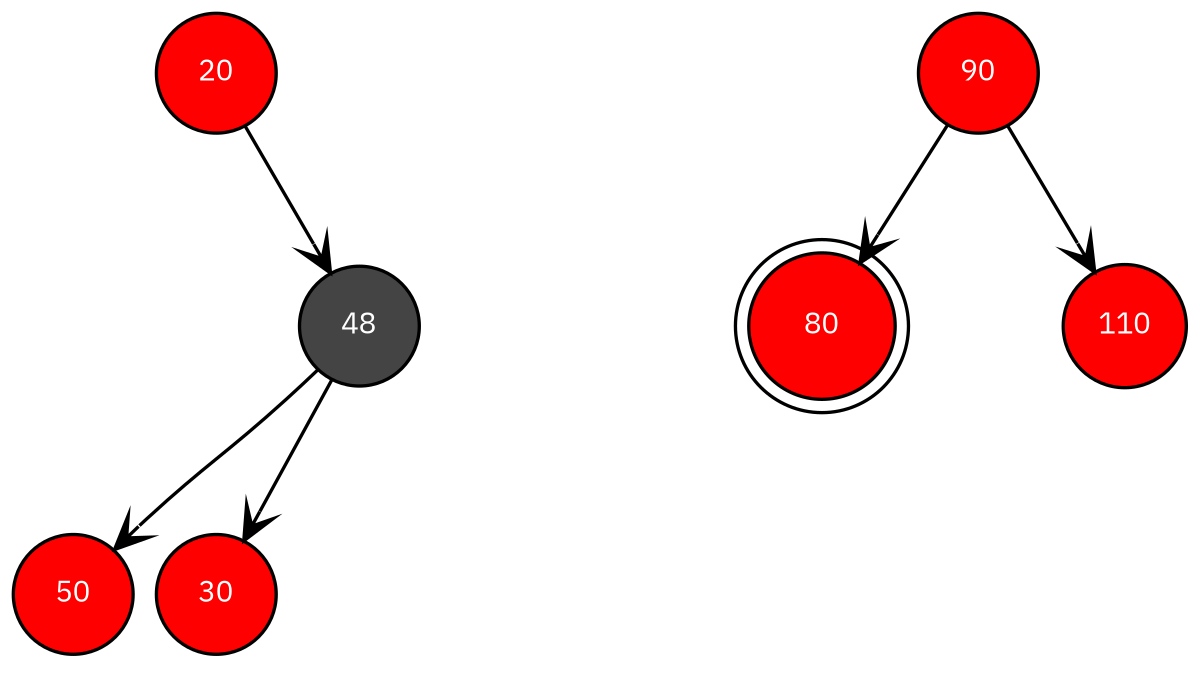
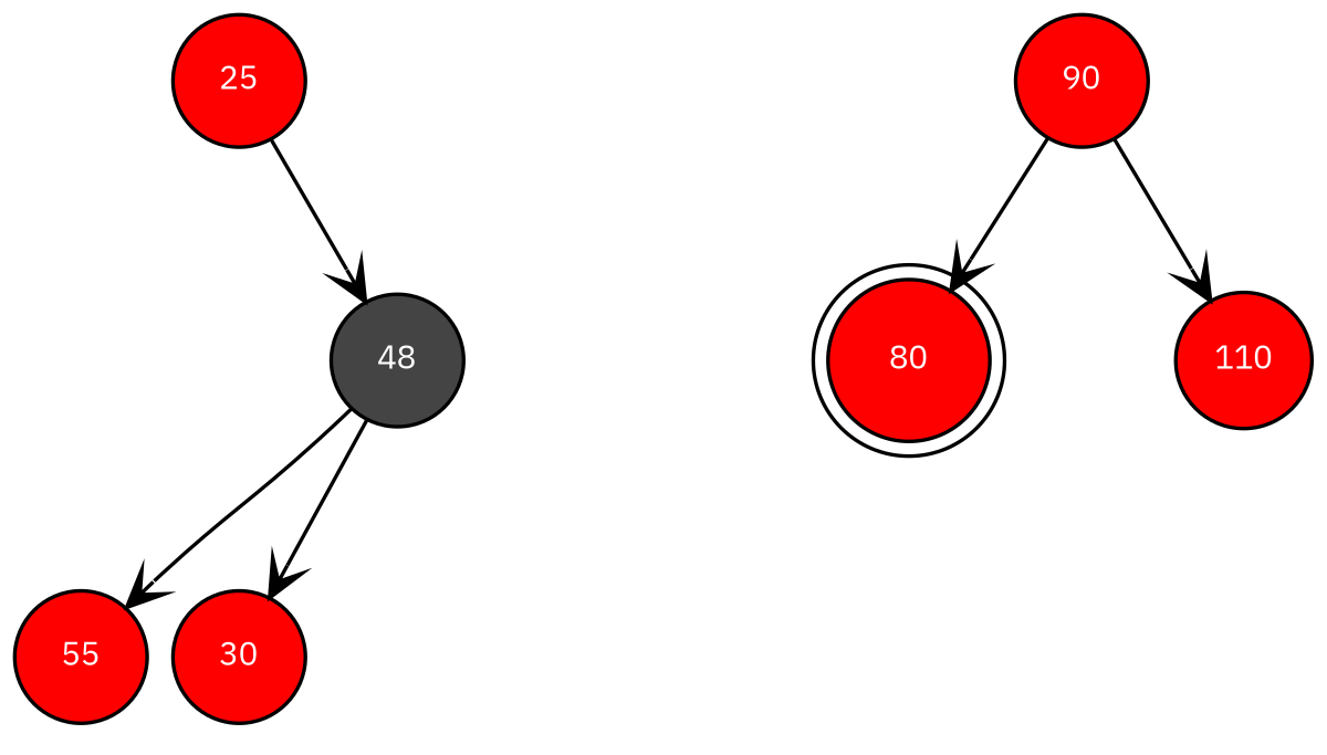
  digraph {
    fontname="IBM Plex Sans"
    nodesep=0.1
    node [fillcolor="#444444" fontcolor=white fontname="IBM Plex Sans" fontsize=9 group=20 shape=circle style=filled]
    edge [arrowhead=vee fontname="IBM Plex Sans"]
-   50 [fillcolor=red group=50]
+   50 [fillcolor=red group=50 label=55]
    h70 [group=70 style=invis width=0]
-   20 [fillcolor=red]
+   20 [fillcolor=red label=25]
    h20 [style=invis]
    n5 [group=40 label=48]
    30 [fillcolor=red group=30]
    h40 [group=40 style=invis]
    90 [fillcolor=red group=90]
    80 [fillcolor=red group=80 shape=doublecircle]
    h90 [group=90 style=invis]
    110 [fillcolor=red group=110]
    l80 [style=invis group=""]
    h80 [group=80 style=invis]
    subgraph sub_1 {
      rank=same
      50
      h70
    }
    20 -> h20 [style=invis]
    20 -> n5
    n5 -> 50
    n5 -> 30
    n5 -> h40 [style=invis]
    90 -> 80
    90 -> h90 [style=invis]
    90 -> 110
    80 -> l80 [style=invis]
    80 -> h80 [style=invis]
  }
